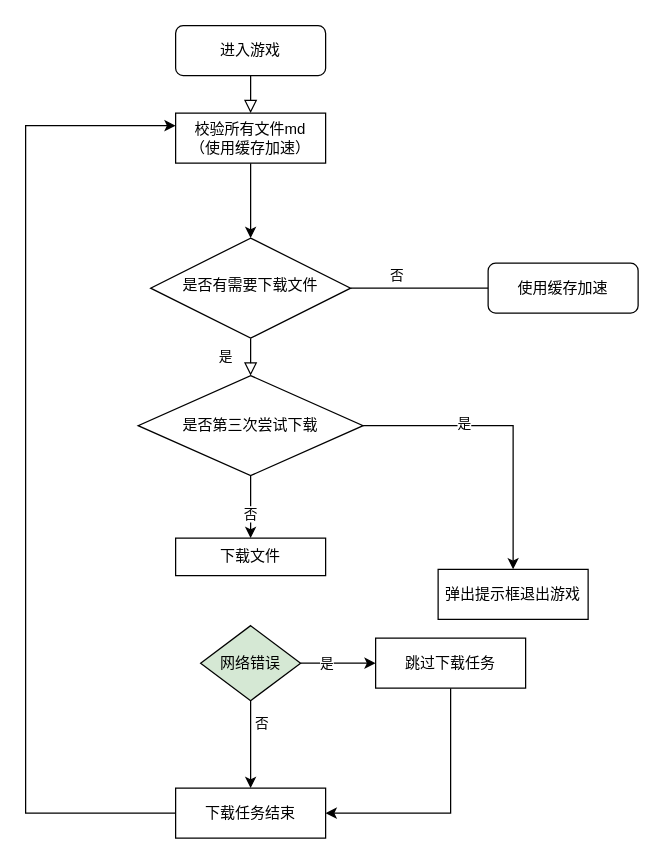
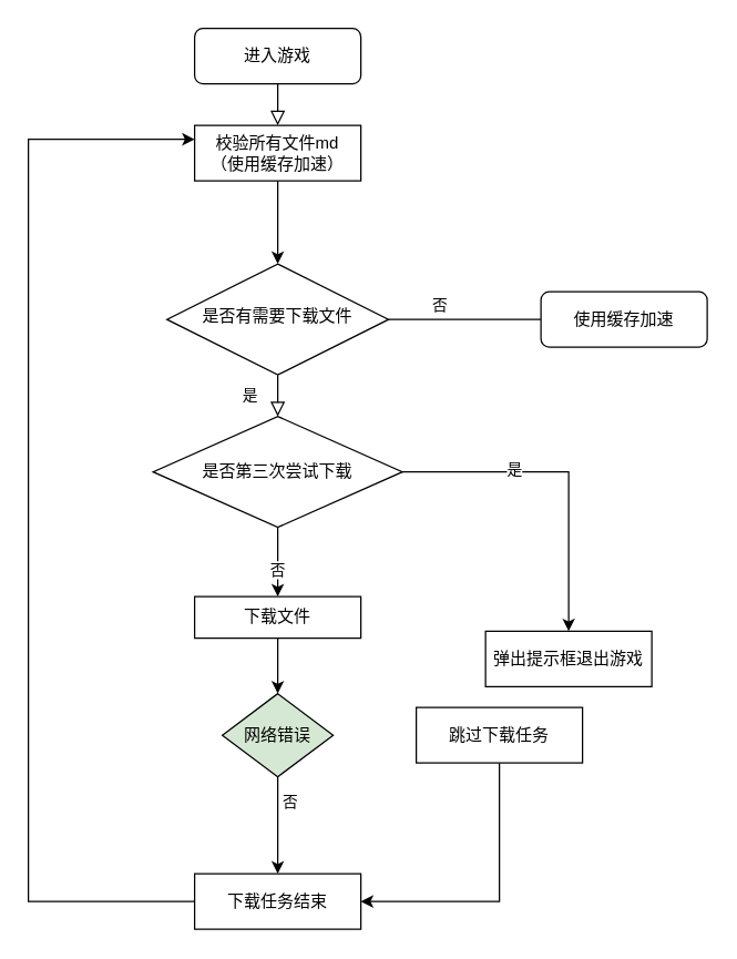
  <mxCell id="0" />
  <mxCell id="1" parent="0" />
  <mxCell id="2" value="" style="rounded=0;html=1;jettySize=auto;orthogonalLoop=1;fontSize=11;endArrow=block;endFill=0;endSize=8;strokeWidth=1;shadow=0;labelBackgroundColor=none;edgeStyle=orthogonalEdgeStyle;entryX=0.5;entryY=0;entryDx=0;entryDy=0;" parent="1" source="3" target="9" edge="1"><mxGeometry relative="1" as="geometry" /></mxCell>
  <mxCell id="3" value="进入游戏" style="rounded=1;whiteSpace=wrap;html=1;fontSize=12;glass=0;strokeWidth=1;shadow=0;" parent="1" vertex="1"><mxGeometry x="140" y="20" width="120" height="40" as="geometry" /></mxCell>
  <mxCell id="4" value="是" style="rounded=0;html=1;jettySize=auto;orthogonalLoop=1;fontSize=11;endArrow=block;endFill=0;endSize=8;strokeWidth=1;shadow=0;labelBackgroundColor=none;edgeStyle=orthogonalEdgeStyle;" parent="1" source="6" target="25" edge="1"><mxGeometry y="20" relative="1" as="geometry"><mxPoint as="offset" /><mxPoint x="370" y="360" as="targetPoint" /><Array as="points" /></mxGeometry></mxCell>
  <mxCell id="5" value="否" style="edgeStyle=orthogonalEdgeStyle;rounded=0;html=1;jettySize=auto;orthogonalLoop=1;fontSize=11;endArrow=block;endFill=0;endSize=8;strokeWidth=1;shadow=0;labelBackgroundColor=none;entryX=0;entryY=0.5;entryDx=0;entryDy=0;" parent="1" source="6" target="7" edge="1"><mxGeometry x="-0.727" y="10" relative="1" as="geometry"><mxPoint as="offset" /><Array as="points"><mxPoint x="470" y="230" /><mxPoint x="470" y="230" /></Array></mxGeometry></mxCell>
  <mxCell id="6" value="是否有需要下载文件" style="rhombus;whiteSpace=wrap;html=1;shadow=0;fontFamily=Helvetica;fontSize=12;align=center;strokeWidth=1;spacing=6;spacingTop=-4;" parent="1" vertex="1"><mxGeometry x="120" y="190" width="160" height="80" as="geometry" /></mxCell>
  <mxCell id="7" value="使用缓存加速" style="rounded=1;whiteSpace=wrap;html=1;fontSize=12;glass=0;strokeWidth=1;shadow=0;" parent="1" vertex="1"><mxGeometry x="390" y="210" width="120" height="40" as="geometry" /></mxCell>
  <mxCell id="8" value="" style="edgeStyle=orthogonalEdgeStyle;rounded=0;orthogonalLoop=1;jettySize=auto;html=1;entryX=0.5;entryY=0;entryDx=0;entryDy=0;exitX=0.5;exitY=1;exitDx=0;exitDy=0;" edge="1" parent="1" source="9" target="6"><mxGeometry relative="1" as="geometry"><Array as="points"><mxPoint x="200" y="160" /><mxPoint x="200" y="160" /></Array></mxGeometry></mxCell>
  <mxCell id="9" value="校验所有文件md&lt;div&gt;（使用缓存加速）&lt;/div&gt;" style="rounded=0;whiteSpace=wrap;html=1;" vertex="1" parent="1"><mxGeometry x="140" y="90" width="120" height="40" as="geometry" /></mxCell>
+ <mxCell id="10" style="edgeStyle=orthogonalEdgeStyle;rounded=0;orthogonalLoop=1;jettySize=auto;html=1;entryX=0.5;entryY=0;entryDx=0;entryDy=0;" edge="1" parent="1" source="11" target="16"><mxGeometry relative="1" as="geometry" /></mxCell>
  <mxCell id="11" value="下载文件" style="rounded=0;whiteSpace=wrap;html=1;" vertex="1" parent="1"><mxGeometry x="140" y="430" width="120" height="30" as="geometry" /></mxCell>
  <mxCell id="12" style="edgeStyle=orthogonalEdgeStyle;rounded=0;orthogonalLoop=1;jettySize=auto;html=1;entryX=0.5;entryY=0;entryDx=0;entryDy=0;" edge="1" parent="1" source="16" target="18"><mxGeometry relative="1" as="geometry" /></mxCell>
  <mxCell id="13" value="否" style="edgeLabel;html=1;align=center;verticalAlign=middle;resizable=0;points=[];" vertex="1" connectable="0" parent="12"><mxGeometry x="-0.524" y="8" relative="1" as="geometry"><mxPoint as="offset" /></mxGeometry></mxCell>
- <mxCell id="14" value="" style="edgeStyle=orthogonalEdgeStyle;rounded=0;orthogonalLoop=1;jettySize=auto;html=1;" edge="1" parent="1" source="16" target="20"><mxGeometry relative="1" as="geometry" /></mxCell>
- <mxCell id="15" value="是" style="edgeLabel;html=1;align=center;verticalAlign=middle;resizable=0;points=[];" vertex="1" connectable="0" parent="14"><mxGeometry x="-0.333" y="1" relative="1" as="geometry"><mxPoint as="offset" /></mxGeometry></mxCell>
  <mxCell id="16" value="网络错误" style="rhombus;whiteSpace=wrap;html=1;fillColor=#d5e8d4;" vertex="1" parent="1"><mxGeometry x="160" y="500" width="80" height="60" as="geometry" /></mxCell>
  <mxCell id="17" style="edgeStyle=orthogonalEdgeStyle;rounded=0;orthogonalLoop=1;jettySize=auto;html=1;entryX=0;entryY=0.25;entryDx=0;entryDy=0;" edge="1" parent="1" source="18" target="9"><mxGeometry relative="1" as="geometry"><mxPoint x="-10" y="100" as="targetPoint" /><Array as="points"><mxPoint x="20" y="650" /><mxPoint x="20" y="100" /></Array></mxGeometry></mxCell>
  <mxCell id="18" value="下载任务结束" style="rounded=0;whiteSpace=wrap;html=1;" vertex="1" parent="1"><mxGeometry x="140" y="630" width="120" height="40" as="geometry" /></mxCell>
  <mxCell id="19" style="edgeStyle=orthogonalEdgeStyle;rounded=0;orthogonalLoop=1;jettySize=auto;html=1;entryX=1;entryY=0.5;entryDx=0;entryDy=0;" edge="1" parent="1" source="20" target="18"><mxGeometry relative="1" as="geometry"><mxPoint x="330" y="680" as="targetPoint" /><Array as="points"><mxPoint x="360" y="650" /></Array></mxGeometry></mxCell>
  <mxCell id="20" value="跳过下载任务" style="whiteSpace=wrap;html=1;" vertex="1" parent="1"><mxGeometry x="300" y="510" width="120" height="40" as="geometry" /></mxCell>
  <mxCell id="21" style="edgeStyle=orthogonalEdgeStyle;rounded=0;orthogonalLoop=1;jettySize=auto;html=1;" edge="1" parent="1" source="25" target="11"><mxGeometry relative="1" as="geometry" /></mxCell>
  <mxCell id="22" value="否" style="edgeLabel;html=1;align=center;verticalAlign=middle;resizable=0;points=[];" vertex="1" connectable="0" parent="21"><mxGeometry x="0.2" y="-1" relative="1" as="geometry"><mxPoint as="offset" /></mxGeometry></mxCell>
  <mxCell id="23" value="" style="edgeStyle=orthogonalEdgeStyle;rounded=0;orthogonalLoop=1;jettySize=auto;html=1;" edge="1" parent="1" source="25" target="26"><mxGeometry relative="1" as="geometry" /></mxCell>
  <mxCell id="24" value="是" style="edgeLabel;html=1;align=center;verticalAlign=middle;resizable=0;points=[];" vertex="1" connectable="0" parent="23"><mxGeometry x="-0.317" y="3" relative="1" as="geometry"><mxPoint as="offset" /></mxGeometry></mxCell>
  <mxCell id="25" value="是否第三次尝试下载" style="rhombus;whiteSpace=wrap;html=1;" vertex="1" parent="1"><mxGeometry x="110" y="300" width="180" height="80" as="geometry" /></mxCell>
  <mxCell id="26" value="弹出提示框退出游戏" style="whiteSpace=wrap;html=1;" vertex="1" parent="1"><mxGeometry x="350" y="455" width="120" height="40" as="geometry" /></mxCell>
